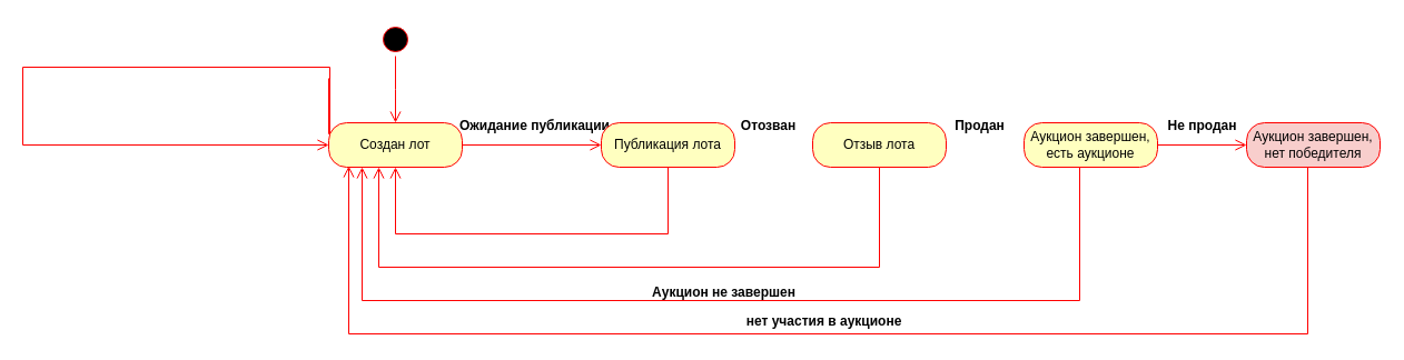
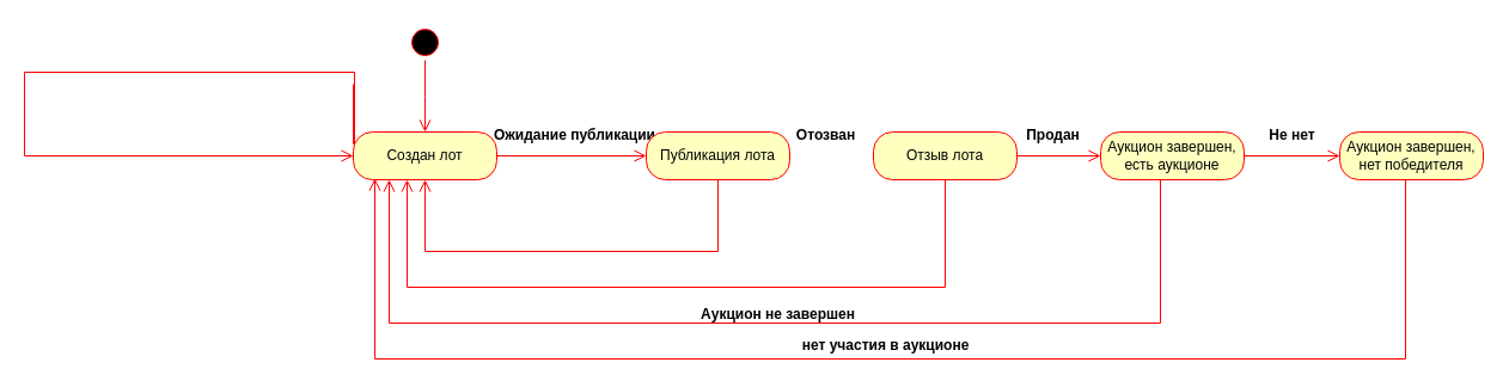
  <mxCell id="0" />
  <mxCell id="1" parent="0" />
  <mxCell id="2" value="" style="ellipse;html=1;shape=startState;fillColor=#000000;strokeColor=#ff0000;" vertex="1" parent="1"><mxGeometry x="340" y="20" width="30" height="30" as="geometry" /></mxCell>
  <mxCell id="3" value="" style="edgeStyle=orthogonalEdgeStyle;html=1;verticalAlign=bottom;endArrow=open;endSize=8;strokeColor=#ff0000;rounded=0;" edge="1" source="2" parent="1"><mxGeometry relative="1" as="geometry"><mxPoint x="355" y="110" as="targetPoint" /></mxGeometry></mxCell>
  <mxCell id="4" value="Создан лот" style="rounded=1;whiteSpace=wrap;html=1;arcSize=40;fontColor=#000000;fillColor=#ffffc0;strokeColor=#ff0000;" vertex="1" parent="1"><mxGeometry x="295" y="110" width="120" height="40" as="geometry" /></mxCell>
  <mxCell id="5" value="" style="edgeStyle=orthogonalEdgeStyle;html=1;verticalAlign=bottom;endArrow=open;endSize=8;strokeColor=#ff0000;rounded=0;entryX=0;entryY=0.5;entryDx=0;entryDy=0;" edge="1" source="4" parent="1" target="15"><mxGeometry relative="1" as="geometry"><mxPoint x="480" y="130" as="targetPoint" /></mxGeometry></mxCell>
  <mxCell id="6" value="Отзыв лота" style="rounded=1;whiteSpace=wrap;html=1;arcSize=40;fontColor=#000000;fillColor=#ffffc0;strokeColor=#ff0000;" vertex="1" parent="1"><mxGeometry x="730" y="110" width="120" height="40" as="geometry" /></mxCell>
  <mxCell id="7" value="Аукцион завершен, есть аукционе" style="rounded=1;whiteSpace=wrap;html=1;arcSize=40;fontColor=#000000;fillColor=#ffffc0;strokeColor=#ff0000;" vertex="1" parent="1"><mxGeometry x="920" y="110" width="120" height="40" as="geometry" /></mxCell>
  <mxCell id="8" value="" style="edgeStyle=orthogonalEdgeStyle;html=1;verticalAlign=bottom;endArrow=open;endSize=8;strokeColor=#ff0000;rounded=0;entryX=0;entryY=0.5;entryDx=0;entryDy=0;" edge="1" source="7" parent="1" target="10"><mxGeometry relative="1" as="geometry"><mxPoint x="960" y="130" as="targetPoint" /></mxGeometry></mxCell>
- <mxCell id="10" value="Аукцион завершен, нет победителя" style="rounded=1;whiteSpace=wrap;html=1;arcSize=40;fontColor=#000000;fillColor=#f8cecc;strokeColor=#ff0000;" vertex="1" parent="1"><mxGeometry x="1120" y="110" width="120" height="40" as="geometry" /></mxCell>
- <mxCell id="11" value="Не продан" style="text;align=center;fontStyle=1;verticalAlign=middle;spacingLeft=3;spacingRight=3;strokeColor=none;rotatable=0;points=[[0,0.5],[1,0.5]];portConstraint=eastwest;html=1;" vertex="1" parent="1"><mxGeometry x="1040" y="100" width="80" height="26" as="geometry" /></mxCell>
+ <mxCell id="9" value="" style="edgeStyle=orthogonalEdgeStyle;html=1;verticalAlign=bottom;endArrow=open;endSize=8;strokeColor=#ff0000;rounded=0;entryX=0;entryY=0.5;entryDx=0;entryDy=0;exitX=1;exitY=0.5;exitDx=0;exitDy=0;" edge="1" parent="1" source="6" target="7"><mxGeometry relative="1" as="geometry"><mxPoint x="670" y="130" as="targetPoint" /><mxPoint x="620" y="130" as="sourcePoint" /></mxGeometry></mxCell>
+ <mxCell id="10" value="Аукцион завершен, нет победителя" style="rounded=1;whiteSpace=wrap;html=1;arcSize=40;fontColor=#000000;fillColor=#ffffc0;strokeColor=#ff0000;" vertex="1" parent="1"><mxGeometry x="1120" y="110" width="120" height="40" as="geometry" /></mxCell>
+ <mxCell id="11" value="Не нет" style="text;align=center;fontStyle=1;verticalAlign=middle;spacingLeft=3;spacingRight=3;strokeColor=none;rotatable=0;points=[[0,0.5],[1,0.5]];portConstraint=eastwest;html=1;" vertex="1" parent="1"><mxGeometry x="1040" y="100" width="80" height="26" as="geometry" /></mxCell>
  <mxCell id="12" value="Продан" style="text;align=center;fontStyle=1;verticalAlign=middle;spacingLeft=3;spacingRight=3;strokeColor=none;rotatable=0;points=[[0,0.5],[1,0.5]];portConstraint=eastwest;html=1;" vertex="1" parent="1"><mxGeometry x="840" y="100" width="80" height="26" as="geometry" /></mxCell>
  <mxCell id="13" value="Отозван" style="text;align=center;fontStyle=1;verticalAlign=middle;spacingLeft=3;spacingRight=3;strokeColor=none;rotatable=0;points=[[0,0.5],[1,0.5]];portConstraint=eastwest;html=1;" vertex="1" parent="1"><mxGeometry x="650" y="100" width="80" height="26" as="geometry" /></mxCell>
  <mxCell id="14" value="Ожидание публикации" style="text;align=center;fontStyle=1;verticalAlign=middle;spacingLeft=3;spacingRight=3;strokeColor=none;rotatable=0;points=[[0,0.5],[1,0.5]];portConstraint=eastwest;html=1;" vertex="1" parent="1"><mxGeometry x="440" y="100" width="80" height="26" as="geometry" /></mxCell>
  <mxCell id="15" value="Публикация лота" style="rounded=1;whiteSpace=wrap;html=1;arcSize=40;fontColor=#000000;fillColor=#ffffc0;strokeColor=#ff0000;" vertex="1" parent="1"><mxGeometry x="540" y="110" width="120" height="40" as="geometry" /></mxCell>
  <mxCell id="16" value="" style="edgeStyle=orthogonalEdgeStyle;html=1;verticalAlign=bottom;endArrow=open;endSize=8;strokeColor=#ff0000;rounded=0;entryX=0.5;entryY=1;entryDx=0;entryDy=0;exitX=0.5;exitY=1;exitDx=0;exitDy=0;" edge="1" parent="1" source="15" target="4"><mxGeometry relative="1" as="geometry"><mxPoint x="645" y="170" as="targetPoint" /><mxPoint x="520" y="170" as="sourcePoint" /><Array as="points"><mxPoint x="600" y="210" /><mxPoint x="355" y="210" /></Array></mxGeometry></mxCell>
  <mxCell id="17" value="" style="edgeStyle=orthogonalEdgeStyle;html=1;verticalAlign=bottom;endArrow=open;endSize=8;strokeColor=#ff0000;rounded=0;entryX=0.5;entryY=1;entryDx=0;entryDy=0;exitX=0.5;exitY=1;exitDx=0;exitDy=0;" edge="1" parent="1" source="6"><mxGeometry relative="1" as="geometry"><mxPoint x="340" y="150" as="targetPoint" /><mxPoint x="585" y="150" as="sourcePoint" /><Array as="points"><mxPoint x="790" y="240" /><mxPoint x="340" y="240" /></Array></mxGeometry></mxCell>
  <mxCell id="18" value="" style="edgeStyle=orthogonalEdgeStyle;html=1;verticalAlign=bottom;endArrow=open;endSize=8;strokeColor=#ff0000;rounded=0;entryX=0.25;entryY=1;entryDx=0;entryDy=0;exitX=0.5;exitY=1;exitDx=0;exitDy=0;" edge="1" parent="1" target="4"><mxGeometry relative="1" as="geometry"><mxPoint x="520" y="150" as="targetPoint" /><mxPoint x="970" y="150" as="sourcePoint" /><Array as="points"><mxPoint x="970" y="270" /><mxPoint x="325" y="270" /></Array></mxGeometry></mxCell>
  <mxCell id="19" value="Аукцион не завершен" style="text;align=center;fontStyle=1;verticalAlign=middle;spacingLeft=3;spacingRight=3;strokeColor=none;rotatable=0;points=[[0,0.5],[1,0.5]];portConstraint=eastwest;html=1;" vertex="1" parent="1"><mxGeometry x="610" y="250" width="80" height="26" as="geometry" /></mxCell>
  <mxCell id="20" value="" style="edgeStyle=orthogonalEdgeStyle;html=1;verticalAlign=bottom;endArrow=open;endSize=8;strokeColor=#ff0000;rounded=0;entryX=0.15;entryY=0.975;entryDx=0;entryDy=0;exitX=0.5;exitY=1;exitDx=0;exitDy=0;entryPerimeter=0;" edge="1" parent="1" target="4"><mxGeometry relative="1" as="geometry"><mxPoint x="530" y="150" as="targetPoint" /><mxPoint x="1175" y="150" as="sourcePoint" /><Array as="points"><mxPoint x="1175" y="300" /><mxPoint x="313" y="300" /></Array></mxGeometry></mxCell>
  <mxCell id="21" value="нет участия в аукционе" style="text;align=center;fontStyle=1;verticalAlign=middle;spacingLeft=3;spacingRight=3;strokeColor=none;rotatable=0;points=[[0,0.5],[1,0.5]];portConstraint=eastwest;html=1;" vertex="1" parent="1"><mxGeometry x="700" y="276" width="80" height="26" as="geometry" /></mxCell>
  <mxCell id="22" value="" style="edgeStyle=orthogonalEdgeStyle;html=1;verticalAlign=bottom;endArrow=open;endSize=8;strokeColor=#ff0000;rounded=0;entryX=0;entryY=0.5;entryDx=0;entryDy=0;" edge="1" parent="1" target="4"><mxGeometry relative="1" as="geometry"><mxPoint x="370" y="140" as="targetPoint" /><mxPoint x="295" y="70" as="sourcePoint" /><Array as="points"><mxPoint x="295" y="120" /><mxPoint x="296" y="120" /><mxPoint x="296" y="60" /><mxPoint x="20" y="60" /><mxPoint x="20" y="130" /></Array></mxGeometry></mxCell>
